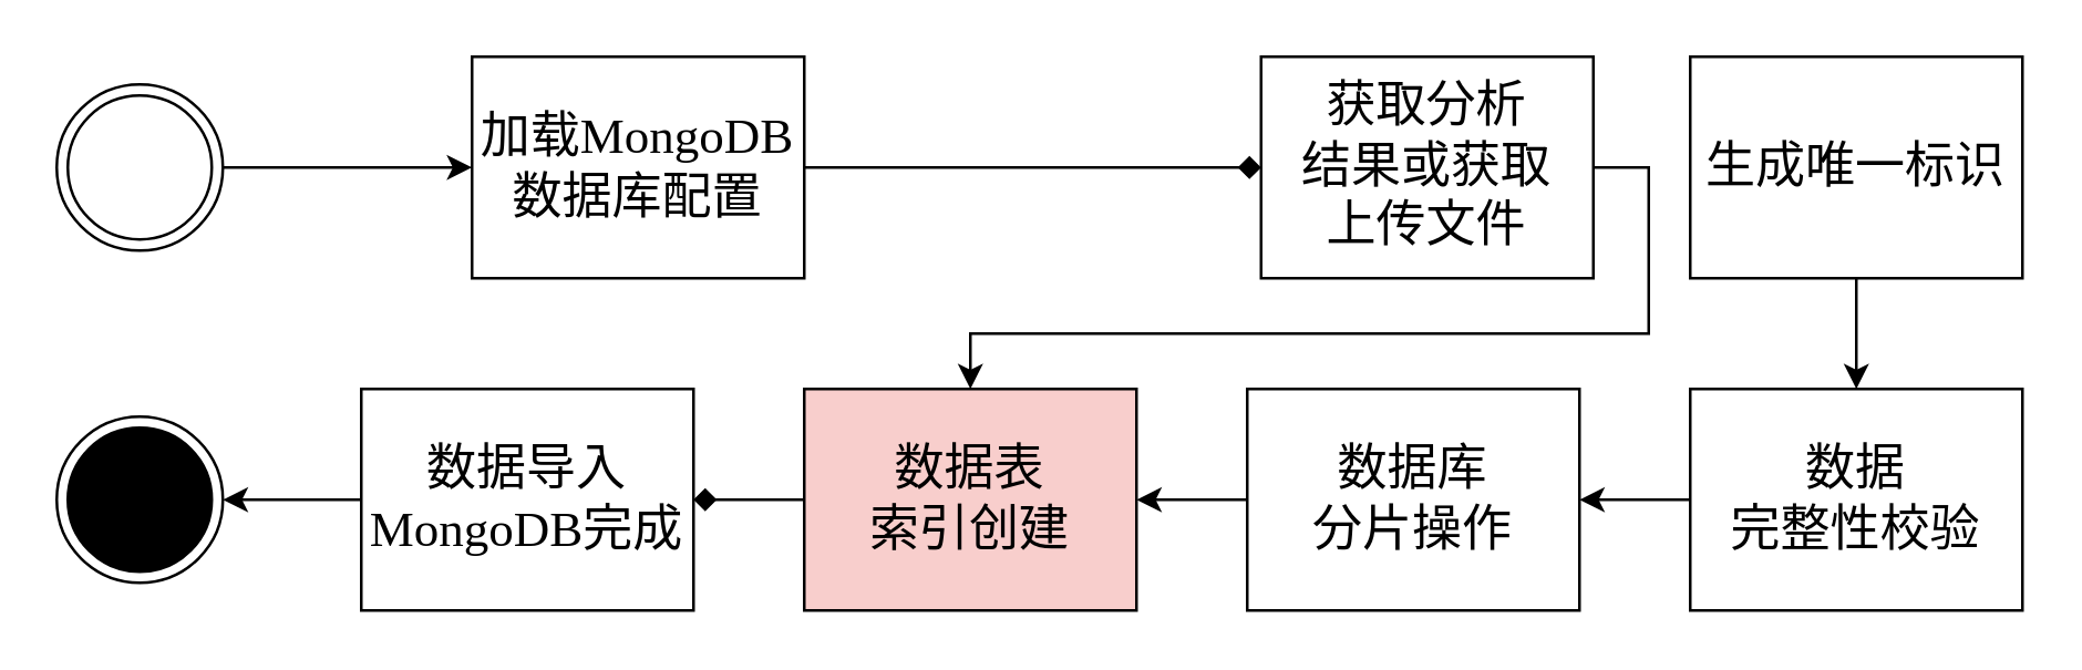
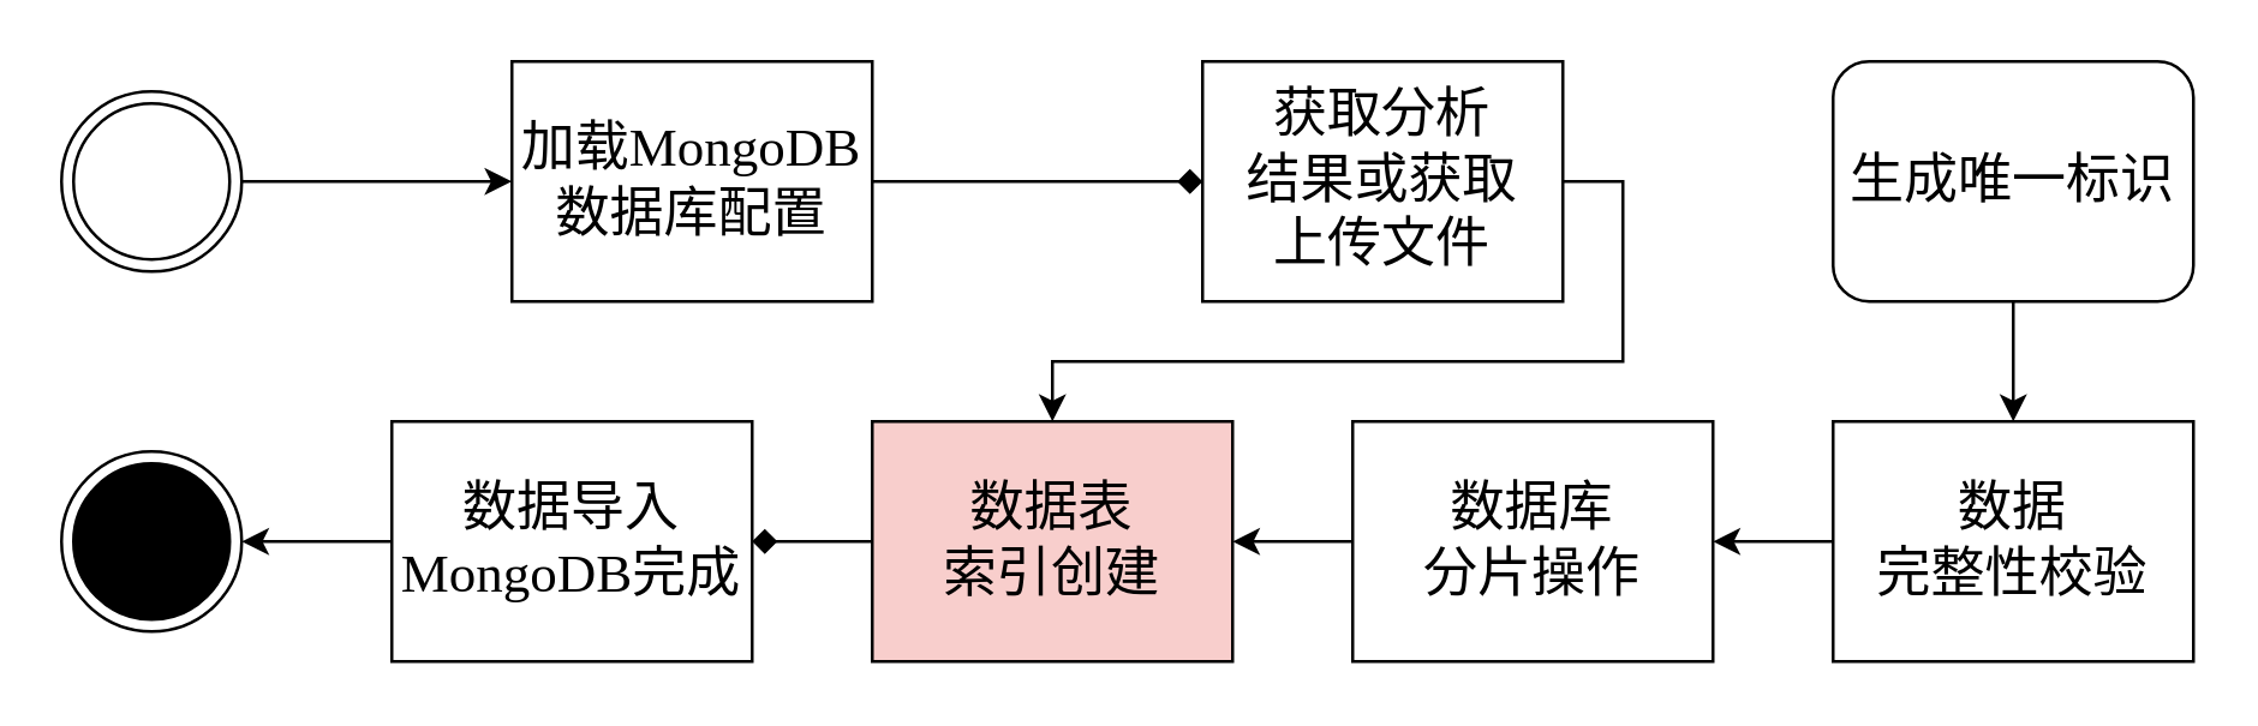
  <mxCell id="0" />
  <mxCell id="1" parent="0" />
  <mxCell id="2" value="" style="ellipse;shape=doubleEllipse;html=1;dashed=0;whitespace=wrap;aspect=fixed;fontFamily=SimSun;fontSize=18;direction=east;" parent="1" vertex="1"><mxGeometry x="20" y="30" width="60" height="60" as="geometry" /></mxCell>
  <mxCell id="3" value="加载MongoDB&lt;br style=&quot;font-size: 18px;&quot;&gt;数据库配置" style="rounded=0;whiteSpace=wrap;html=1;fontFamily=SimSun;fontSize=18;direction=east;" parent="1" vertex="1"><mxGeometry x="170" y="20" width="120" height="80" as="geometry" /></mxCell>
  <mxCell id="4" style="edgeStyle=orthogonalEdgeStyle;rounded=0;orthogonalLoop=1;jettySize=auto;html=1;exitX=1;exitY=0.5;exitDx=0;exitDy=0;entryX=0;entryY=0.5;entryDx=0;entryDy=0;fontFamily=SimSun;fontSize=18;" parent="1" source="2" target="3" edge="1"><mxGeometry x="240" y="90" as="geometry" /></mxCell>
  <mxCell id="5" value="数据&lt;br&gt;完整性校验" style="rounded=0;whiteSpace=wrap;html=1;fontFamily=SimSun;fontSize=18;direction=east;" parent="1" vertex="1"><mxGeometry x="610" y="140" width="120" height="80" as="geometry" /></mxCell>
  <mxCell id="6" value="数据库&lt;br&gt;分片操作" style="rounded=0;whiteSpace=wrap;html=1;fontFamily=SimSun;fontSize=18;direction=east;" parent="1" vertex="1"><mxGeometry x="450" y="140" width="120" height="80" as="geometry" /></mxCell>
  <mxCell id="7" style="edgeStyle=orthogonalEdgeStyle;rounded=0;orthogonalLoop=1;jettySize=auto;html=1;entryX=1;entryY=0.5;entryDx=0;entryDy=0;fontFamily=SimSun;fontSize=18;" parent="1" source="5" target="6" edge="1"><mxGeometry x="240" y="90" as="geometry" /></mxCell>
  <mxCell id="8" value="数据表&lt;br style=&quot;font-size: 18px;&quot;&gt;索引创建" style="rounded=0;whiteSpace=wrap;html=1;fontFamily=SimSun;fontSize=18;direction=east;fillColor=#f8cecc;" parent="1" vertex="1"><mxGeometry x="290" y="140" width="120" height="80" as="geometry" /></mxCell>
  <mxCell id="9" style="edgeStyle=orthogonalEdgeStyle;rounded=0;orthogonalLoop=1;jettySize=auto;html=1;exitX=0;exitY=0.5;exitDx=0;exitDy=0;entryX=1;entryY=0.5;entryDx=0;entryDy=0;fontFamily=SimSun;fontSize=18;" parent="1" source="6" target="8" edge="1"><mxGeometry x="240" y="90" as="geometry" /></mxCell>
  <mxCell id="10" value="" style="ellipse;html=1;shape=endState;fillColor=#000000;strokeColor=#000000;fontFamily=SimSun;fontSize=18;direction=east;" parent="1" vertex="1"><mxGeometry x="20" y="150" width="60" height="60" as="geometry" /></mxCell>
  <mxCell id="11" style="edgeStyle=orthogonalEdgeStyle;rounded=0;orthogonalLoop=1;jettySize=auto;html=1;exitX=0.5;exitY=1;exitDx=0;exitDy=0;entryX=0.5;entryY=0;entryDx=0;entryDy=0;fontFamily=SimSun;fontSize=18;" parent="1" source="12" target="5" edge="1"><mxGeometry x="240" y="90" as="geometry"><Array as="points" /></mxGeometry></mxCell>
- <mxCell id="12" value="生成唯一标识" style="rounded=0;whiteSpace=wrap;html=1;fontFamily=SimSun;fontSize=18;direction=east;" parent="1" vertex="1"><mxGeometry x="610" y="20" width="120" height="80" as="geometry" /></mxCell>
- <mxCell id="13" value="获取分析&lt;br style=&quot;font-size: 18px;&quot;&gt;结果或获取&lt;br style=&quot;font-size: 18px;&quot;&gt;上传文件" style="rounded=0;whiteSpace=wrap;html=1;fontFamily=SimSun;fontSize=18;direction=east;" parent="1" vertex="1"><mxGeometry x="455" y="20" width="120" height="80" as="geometry" /></mxCell>
+ <mxCell id="12" value="生成唯一标识" style="whiteSpace=wrap;html=1;fontFamily=SimSun;fontSize=18;direction=east;rounded=1;" parent="1" vertex="1"><mxGeometry x="610" y="20" width="120" height="80" as="geometry" /></mxCell>
+ <mxCell id="13" value="获取分析&lt;br style=&quot;font-size: 18px;&quot;&gt;结果或获取&lt;br style=&quot;font-size: 18px;&quot;&gt;上传文件" style="rounded=0;whiteSpace=wrap;html=1;fontFamily=SimSun;fontSize=18;direction=east;" parent="1" vertex="1"><mxGeometry x="400" y="20" width="120" height="80" as="geometry" /></mxCell>
  <mxCell id="14" style="edgeStyle=orthogonalEdgeStyle;rounded=0;orthogonalLoop=1;jettySize=auto;html=1;exitX=1;exitY=0.5;exitDx=0;exitDy=0;entryX=0;entryY=0.5;entryDx=0;entryDy=0;fontFamily=SimSun;fontSize=18;endArrow=diamond;" parent="1" source="3" target="13" edge="1"><mxGeometry x="240" y="90" as="geometry"><mxPoint x="220" y="125" as="targetPoint" /></mxGeometry></mxCell>
  <mxCell id="15" style="edgeStyle=orthogonalEdgeStyle;rounded=0;orthogonalLoop=1;jettySize=auto;html=1;fontFamily=SimSun;fontSize=18;exitX=1;exitY=0.5;exitDx=0;exitDy=0;" parent="1" source="13" target="8" edge="1"><mxGeometry x="240" y="90" as="geometry"><mxPoint x="220" y="215" as="sourcePoint" /></mxGeometry></mxCell>
  <mxCell id="16" style="edgeStyle=orthogonalEdgeStyle;rounded=0;orthogonalLoop=1;jettySize=auto;html=1;exitX=0;exitY=0.5;exitDx=0;exitDy=0;entryX=1;entryY=0.5;entryDx=0;entryDy=0;fontFamily=SimSun;fontSize=18;" parent="1" source="17" target="10" edge="1"><mxGeometry x="240" y="90" as="geometry" /></mxCell>
  <mxCell id="17" value="数据导入&lt;br style=&quot;font-size: 18px;&quot;&gt;MongoDB完成" style="rounded=0;whiteSpace=wrap;html=1;fontFamily=SimSun;fontSize=18;direction=east;" parent="1" vertex="1"><mxGeometry x="130" y="140" width="120" height="80" as="geometry" /></mxCell>
  <mxCell id="18" style="edgeStyle=orthogonalEdgeStyle;rounded=0;orthogonalLoop=1;jettySize=auto;html=1;exitX=0;exitY=0.5;exitDx=0;exitDy=0;entryX=1;entryY=0.5;entryDx=0;entryDy=0;fontFamily=SimSun;fontSize=18;endArrow=diamond;" parent="1" source="8" target="17" edge="1"><mxGeometry x="240" y="90" as="geometry" /></mxCell>
